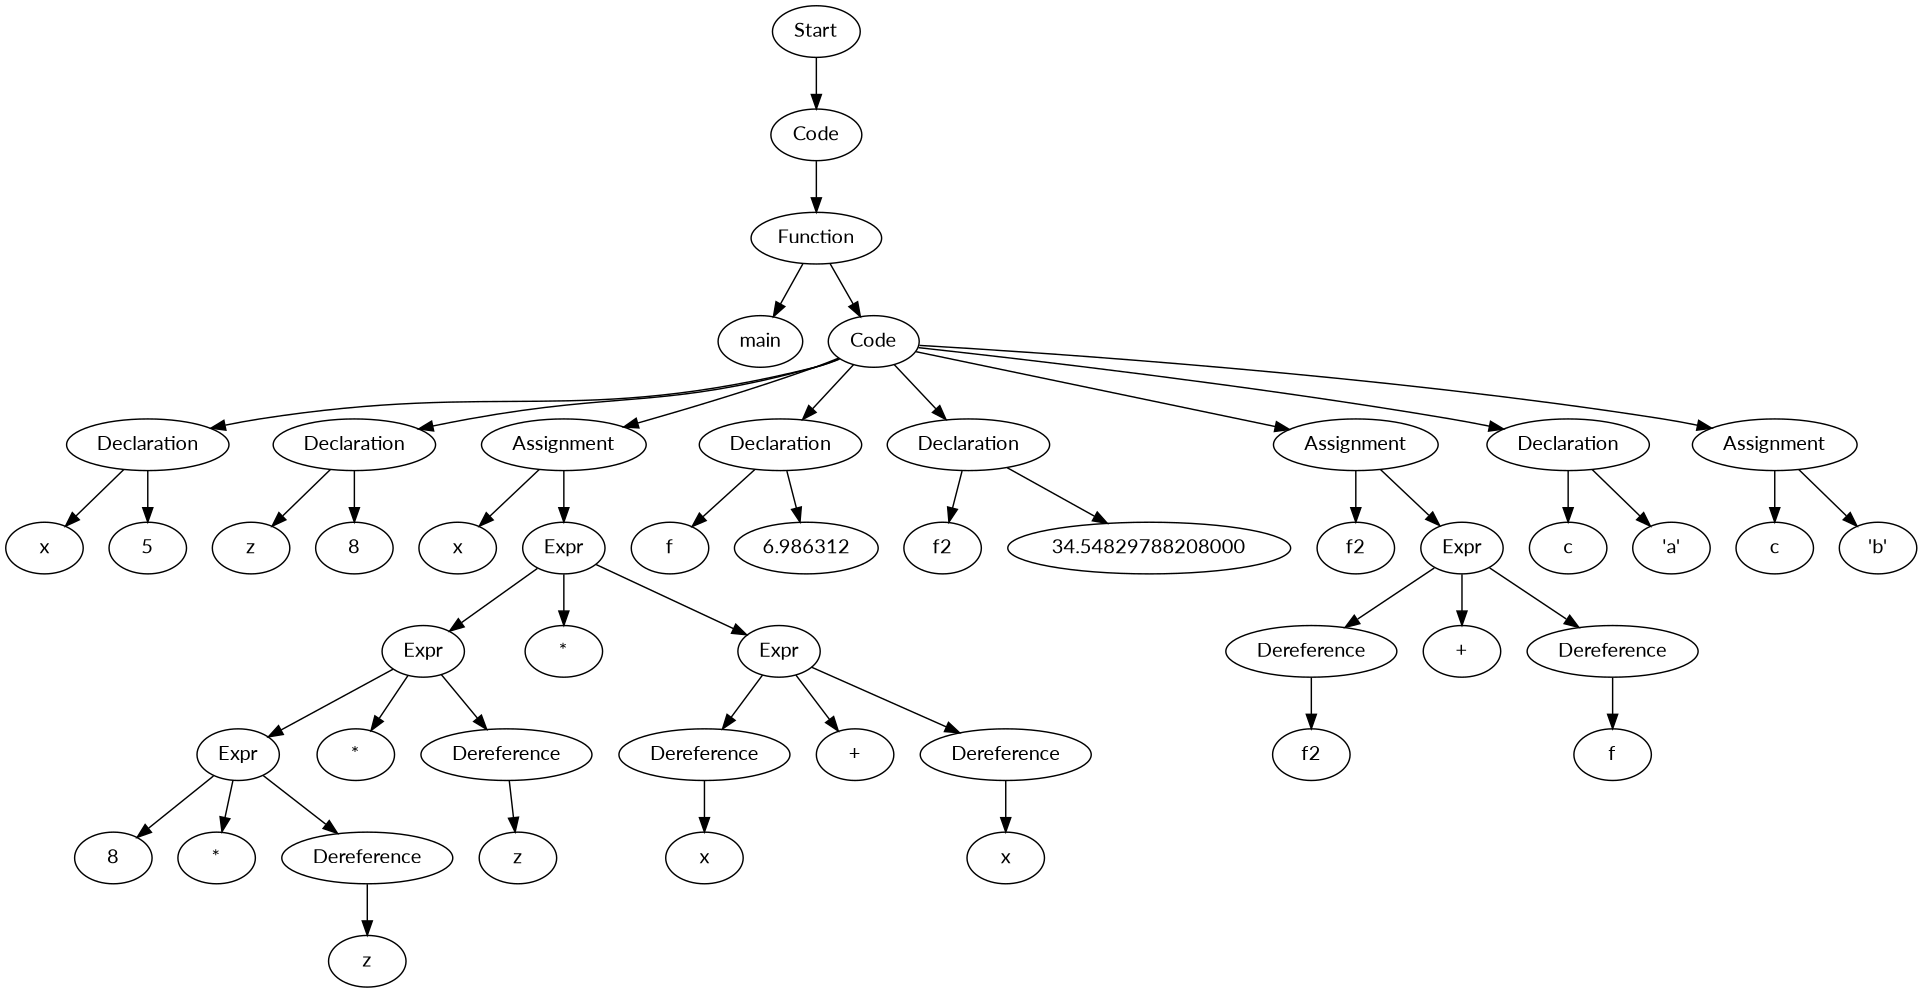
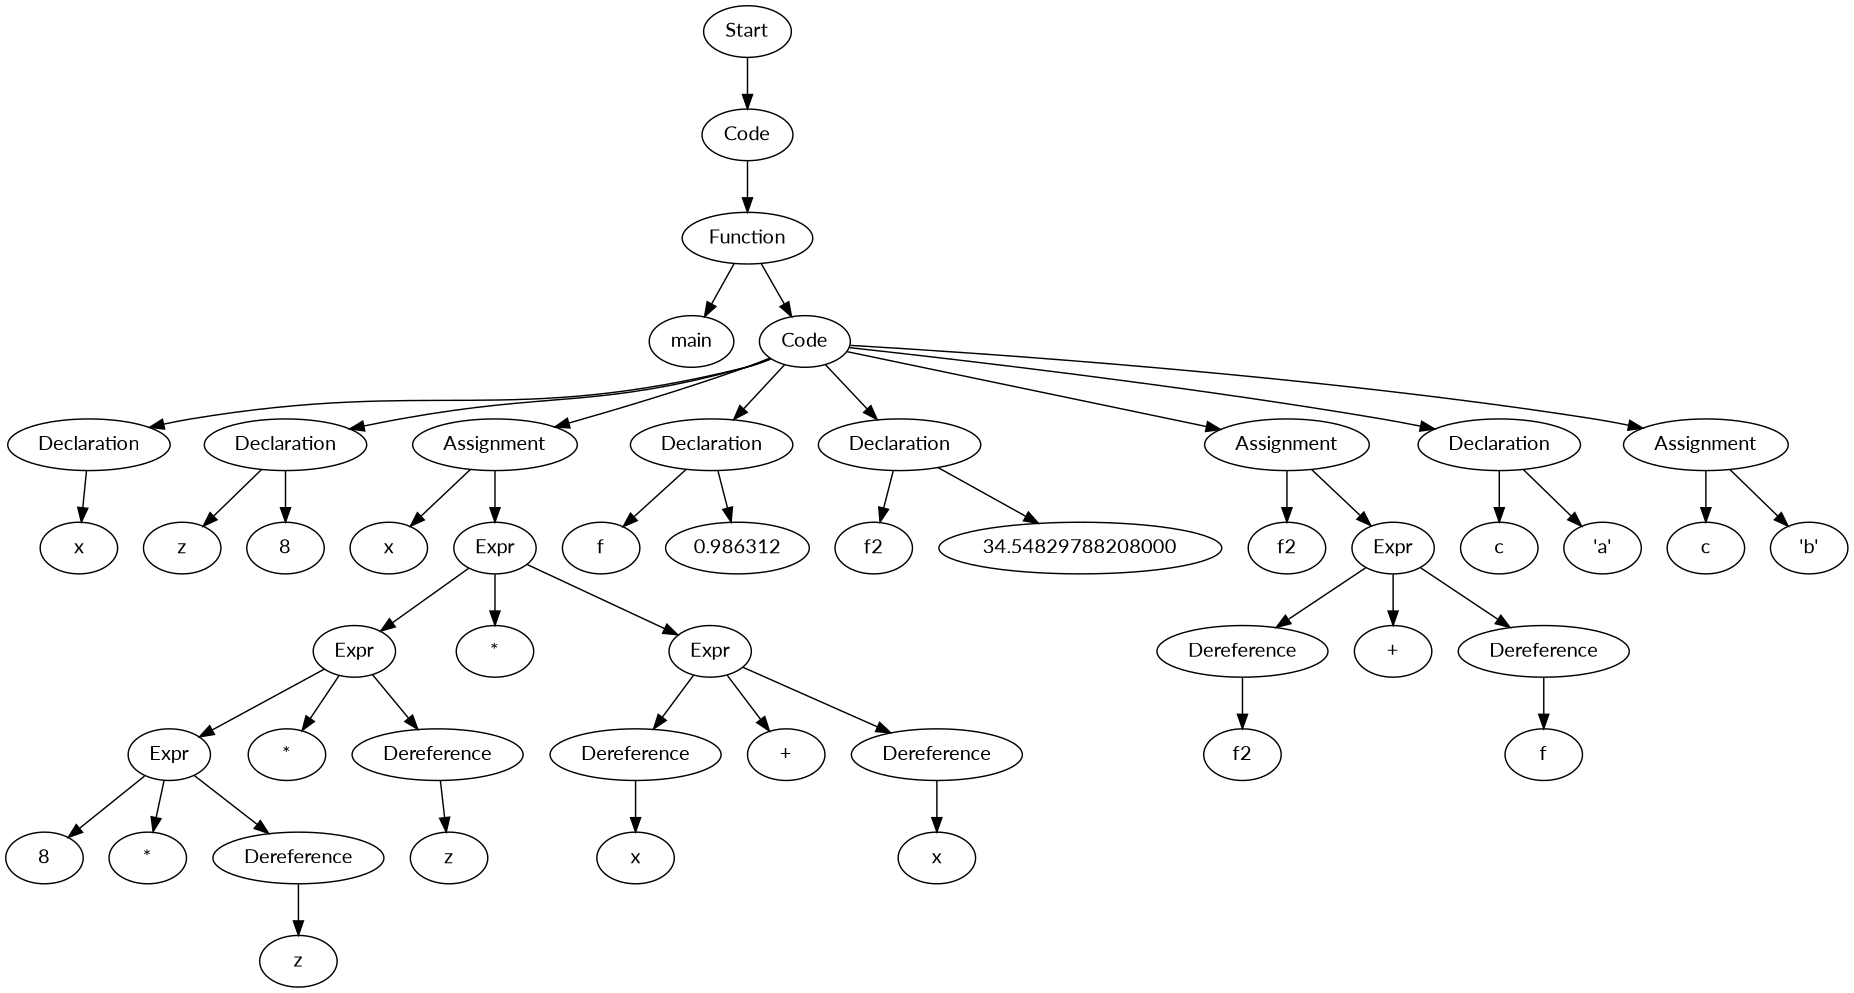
  digraph {
    fontname=Lato
    node [fontname=Lato]
    edge [fontname=Lato]
    n1 [label=Start]
    n2 [label=Code]
    n3 [label=Function]
    n4 [label=main]
    n5 [label=Code]
    n6 [label=Declaration]
    n7 [label=Declaration]
    n8 [label=Assignment]
    n9 [label=Declaration]
    n10 [label=Declaration]
    n11 [label=Assignment]
    n12 [label=Declaration]
    n13 [label=Assignment]
    n14 [label=x]
-   n15 [label=5]
    n16 [label=z]
    n17 [label=8]
    n18 [label=x]
    n19 [label=Expr]
    n20 [label=f]
-   n21 [label=6.986312]
+   n21 [label=0.986312]
    n22 [label=f2]
    n23 [label=34.54829788208000]
    n24 [label=f2]
    n25 [label=Expr]
    n26 [label=c]
    n27 [label="'a'"]
    n28 [label=c]
    n29 [label="'b'"]
    n30 [label=Expr]
    n31 [label="*"]
    n32 [label=Expr]
    n33 [label=Dereference]
    n34 [label="+"]
    n35 [label=Dereference]
    n36 [label=Expr]
    n37 [label="*"]
    n38 [label=Dereference]
    n39 [label=Dereference]
    n40 [label="+"]
    n41 [label=Dereference]
    n42 [label=8]
    n43 [label="*"]
    n44 [label=Dereference]
    n45 [label=z]
    n46 [label=x]
    n47 [label=x]
    n48 [label=z]
    n49 [label=f2]
    n50 [label=f]
    n1 -> n2
    n2 -> n3
    n3 -> n4
    n3 -> n5
    n5 -> n6
    n5 -> n7
    n5 -> n8
    n5 -> n9
    n5 -> n10
    n5 -> n11
    n5 -> n12
    n5 -> n13
    n6 -> n14
-   n6 -> n15
    n7 -> n16
    n7 -> n17
    n8 -> n18
    n8 -> n19
    n9 -> n20
    n9 -> n21
    n10 -> n22
    n10 -> n23
    n11 -> n24
    n11 -> n25
    n12 -> n26
    n12 -> n27
    n13 -> n28
    n13 -> n29
    n19 -> n30
    n19 -> n31
    n19 -> n32
    n25 -> n33
    n25 -> n34
    n25 -> n35
    n30 -> n36
    n30 -> n37
    n30 -> n38
    n32 -> n39
    n32 -> n40
    n32 -> n41
    n33 -> n49
    n35 -> n50
    n36 -> n42
    n36 -> n43
    n36 -> n44
    n38 -> n45
    n39 -> n46
    n41 -> n47
    n44 -> n48
  }
